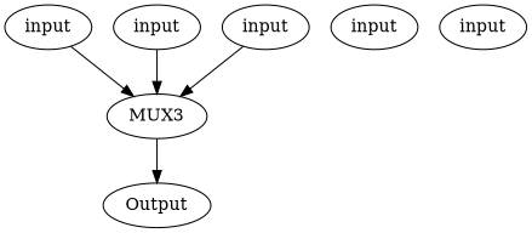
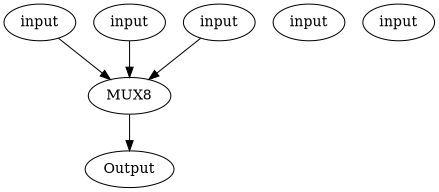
  digraph {
    n1 [label=input]
-   n2 [i0=A i1=B i2=C label=MUX3 sel0=Sel0 sel1=Sel1]
+   n2 [i0=A i1=B i2=C label=MUX8 sel0=Sel0 sel1=Sel1]
    n3 [label=input]
    n4 [label=input]
    n5 [label=input]
    n6 [label=input]
    n7 [label=Output]
    n1 -> n2
    n2 -> n7
    n3 -> n2
    n4 -> n2
  }
